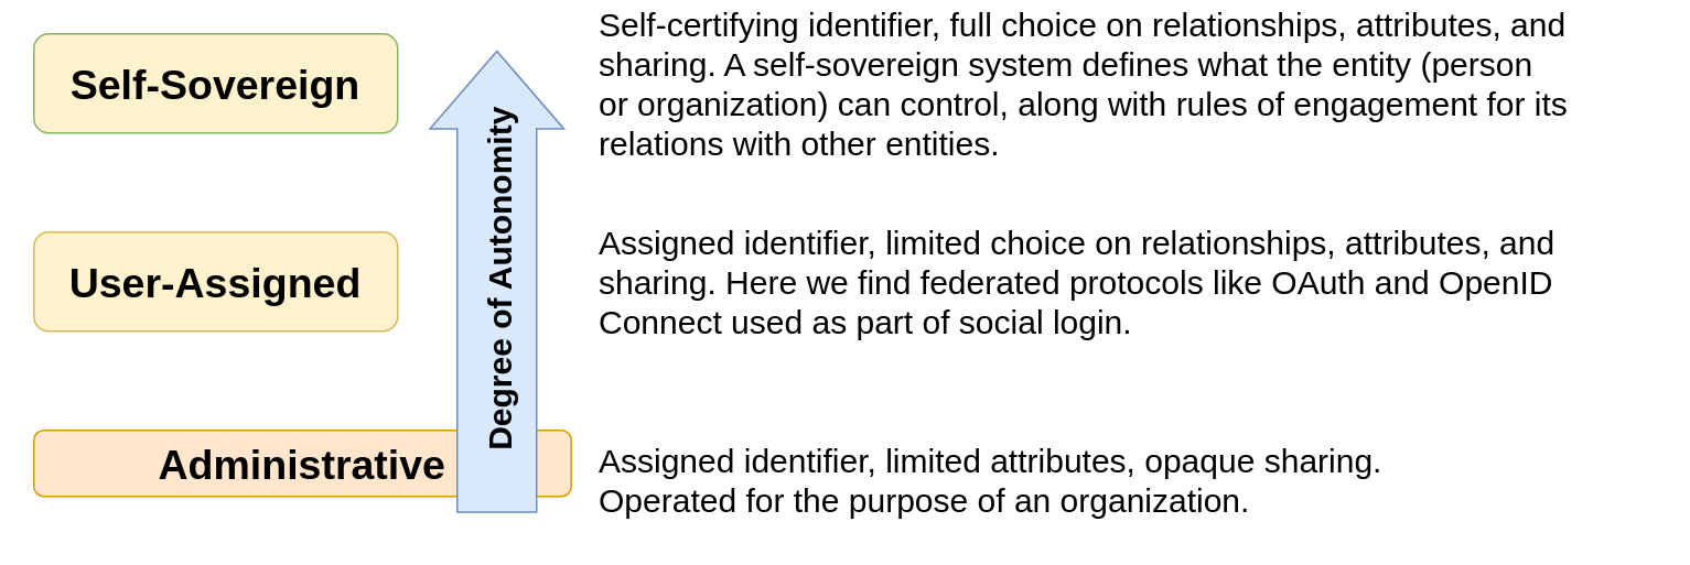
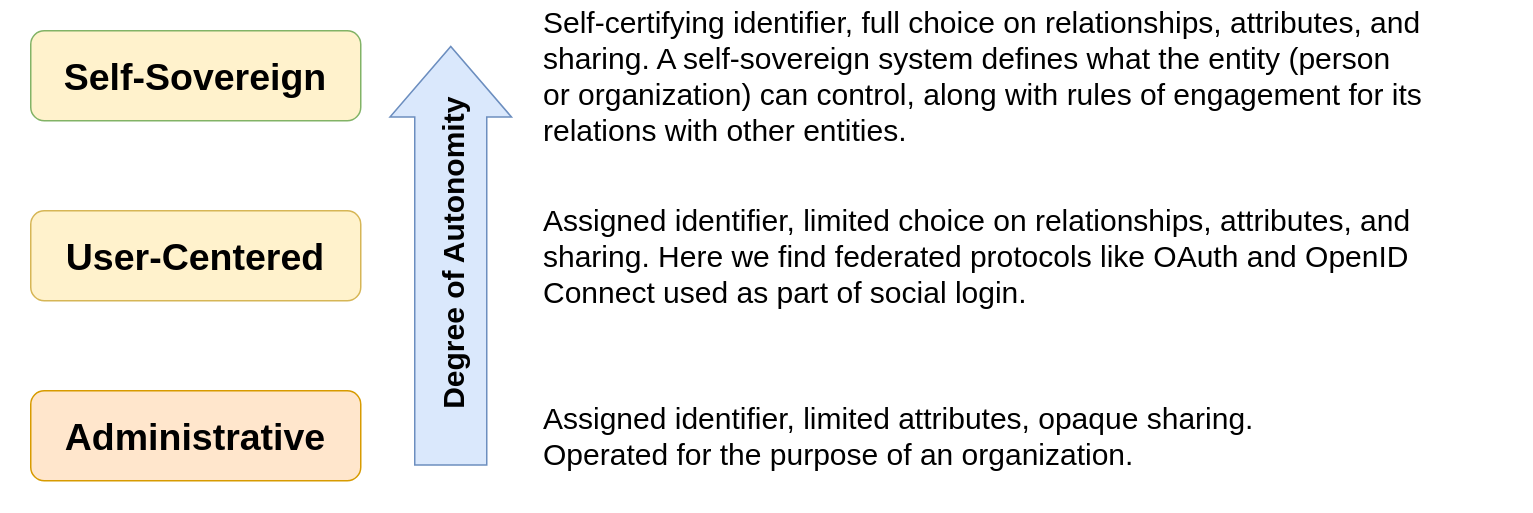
  <mxCell id="0" />
  <mxCell id="1" parent="0" />
  <mxCell id="2" value="&lt;font style=&quot;font-size: 25px;&quot;&gt;&lt;b&gt;Self-Sovereign&lt;/b&gt;&lt;/font&gt;" style="rounded=1;whiteSpace=wrap;html=1;fillColor=#fff2cc;strokeColor=#82b366;" vertex="1" parent="1"><mxGeometry x="20" y="20" width="220" height="60" as="geometry" /></mxCell>
- <mxCell id="3" value="&lt;font style=&quot;font-size: 25px;&quot;&gt;&lt;b&gt;User-Assigned&lt;/b&gt;&lt;/font&gt;" style="rounded=1;whiteSpace=wrap;html=1;fillColor=#fff2cc;strokeColor=#d6b656;" vertex="1" parent="1"><mxGeometry x="20" y="140" width="220" height="60" as="geometry" /></mxCell>
- <mxCell id="4" value="&lt;font style=&quot;font-size: 25px;&quot;&gt;&lt;b&gt;Administrative&lt;/b&gt;&lt;/font&gt;" style="rounded=1;whiteSpace=wrap;html=1;fillColor=#ffe6cc;strokeColor=#d79b00;" vertex="1" parent="1"><mxGeometry x="20" y="260" width="325" height="40" as="geometry" /></mxCell>
+ <mxCell id="3" value="&lt;font style=&quot;font-size: 25px;&quot;&gt;&lt;b&gt;User-Centered&lt;/b&gt;&lt;/font&gt;" style="rounded=1;whiteSpace=wrap;html=1;fillColor=#fff2cc;strokeColor=#d6b656;" vertex="1" parent="1"><mxGeometry x="20" y="140" width="220" height="60" as="geometry" /></mxCell>
+ <mxCell id="4" value="&lt;font style=&quot;font-size: 25px;&quot;&gt;&lt;b&gt;Administrative&lt;/b&gt;&lt;/font&gt;" style="rounded=1;whiteSpace=wrap;html=1;fillColor=#ffe6cc;strokeColor=#d79b00;" vertex="1" parent="1"><mxGeometry x="20" y="260" width="220" height="60" as="geometry" /></mxCell>
  <mxCell id="5" value="" style="shape=flexArrow;endArrow=classic;html=1;rounded=0;width=48;endSize=15.33;endWidth=32;fillColor=#dae8fc;strokeColor=#6c8ebf;" edge="1" parent="1"><mxGeometry width="50" height="50" relative="1" as="geometry"><mxPoint x="300" y="310" as="sourcePoint" /><mxPoint x="300" y="30" as="targetPoint" /></mxGeometry></mxCell>
  <mxCell id="6" value="Degree of Autonomity" style="edgeLabel;html=1;align=center;verticalAlign=middle;resizable=0;points=[];rotation=270;labelBackgroundColor=none;fontSize=20;fontStyle=1" vertex="1" connectable="0" parent="5"><mxGeometry relative="1" as="geometry"><mxPoint as="offset" /></mxGeometry></mxCell>
  <mxCell id="7" value="&lt;font style=&quot;font-size: 20px;&quot;&gt;Assigned identifier, limited attributes, opaque sharing. &lt;br&gt;Operated for the purpose of an organization.&lt;/font&gt;" style="text;html=1;strokeColor=none;fillColor=none;align=left;verticalAlign=middle;whiteSpace=wrap;rounded=0;" vertex="1" parent="1"><mxGeometry x="360" y="260" width="640" height="60" as="geometry" /></mxCell>
  <mxCell id="8" value="&lt;font style=&quot;font-size: 20px;&quot;&gt;Assigned identifier, limited choice on relationships, attributes, and sharing. Here we find federated protocols like OAuth and OpenID Connect used as part of social login.&lt;/font&gt;" style="text;html=1;strokeColor=none;fillColor=none;align=left;verticalAlign=middle;whiteSpace=wrap;rounded=0;" vertex="1" parent="1"><mxGeometry x="360" y="140" width="640" height="60" as="geometry" /></mxCell>
  <mxCell id="9" value="&lt;font style=&quot;font-size: 20px;&quot;&gt;Self-certifying identifier, full choice on relationships, attributes, and sharing. A self-sovereign system defines what the entity (person or&amp;nbsp;&lt;/font&gt;&lt;span style=&quot;font-size: 20px; background-color: initial;&quot;&gt;organization) can control, along with rules of engagement for its relations with other&amp;nbsp;&lt;/span&gt;&lt;span style=&quot;font-size: 20px; background-color: initial;&quot;&gt;entities.&lt;/span&gt;&lt;span style=&quot;font-size: 20px; background-color: initial;&quot;&gt;&lt;br&gt;&lt;/span&gt;" style="text;html=1;strokeColor=none;fillColor=none;align=left;verticalAlign=middle;whiteSpace=wrap;rounded=0;" vertex="1" parent="1"><mxGeometry x="360" y="20" width="640" height="60" as="geometry" /></mxCell>
